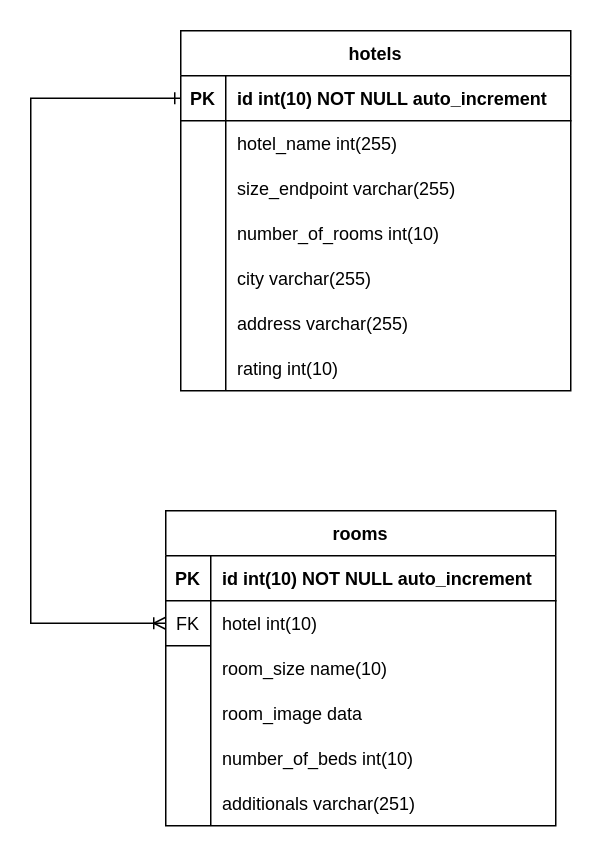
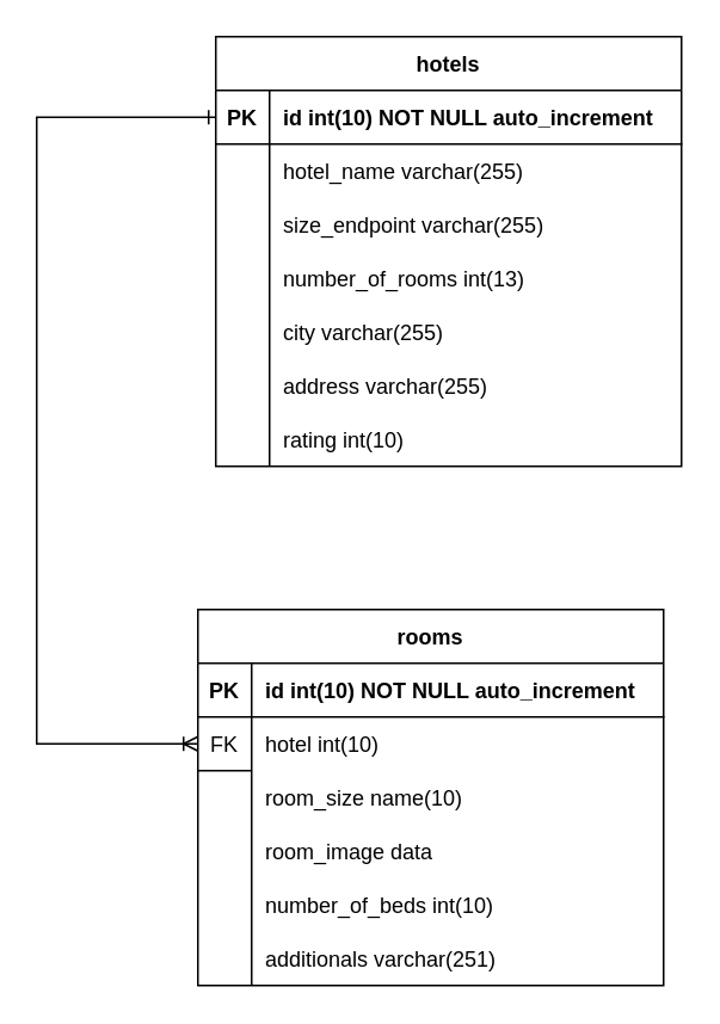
  <mxCell id="0" />
  <mxCell id="1" parent="0" />
  <mxCell id="2" value="hotels" style="shape=table;startSize=30;container=1;collapsible=1;childLayout=tableLayout;fixedRows=1;rowLines=0;fontStyle=1;align=center;resizeLast=1;" vertex="1" parent="1"><mxGeometry x="120" y="20" width="260" height="240" as="geometry"><mxRectangle x="180" y="90" width="70" height="30" as="alternateBounds" /></mxGeometry></mxCell>
  <mxCell id="3" value="" style="shape=tableRow;horizontal=0;startSize=0;swimlaneHead=0;swimlaneBody=0;fillColor=none;collapsible=0;dropTarget=0;points=[[0,0.5],[1,0.5]];portConstraint=eastwest;top=0;left=0;right=0;bottom=1;" vertex="1" parent="2"><mxGeometry y="30" width="260" height="30" as="geometry" /></mxCell>
  <mxCell id="4" value="PK" style="shape=partialRectangle;connectable=0;fillColor=none;top=0;left=0;bottom=0;right=0;fontStyle=1;overflow=hidden;" vertex="1" parent="3"><mxGeometry width="30" height="30" as="geometry"><mxRectangle width="30" height="30" as="alternateBounds" /></mxGeometry></mxCell>
  <mxCell id="5" value="id int(10) NOT NULL auto_increment" style="shape=partialRectangle;connectable=0;fillColor=none;top=0;left=0;bottom=0;right=0;align=left;spacingLeft=6;fontStyle=1;overflow=hidden;" vertex="1" parent="3"><mxGeometry x="30" width="230" height="30" as="geometry"><mxRectangle width="230" height="30" as="alternateBounds" /></mxGeometry></mxCell>
  <mxCell id="6" value="" style="shape=tableRow;horizontal=0;startSize=0;swimlaneHead=0;swimlaneBody=0;fillColor=none;collapsible=0;dropTarget=0;points=[[0,0.5],[1,0.5]];portConstraint=eastwest;top=0;left=0;right=0;bottom=0;" vertex="1" parent="2"><mxGeometry y="60" width="260" height="30" as="geometry" /></mxCell>
  <mxCell id="7" value="" style="shape=partialRectangle;connectable=0;fillColor=none;top=0;left=0;bottom=0;right=0;editable=1;overflow=hidden;" vertex="1" parent="6"><mxGeometry width="30" height="30" as="geometry"><mxRectangle width="30" height="30" as="alternateBounds" /></mxGeometry></mxCell>
- <mxCell id="8" value="hotel_name int(255)" style="shape=partialRectangle;connectable=0;fillColor=none;top=0;left=0;bottom=0;right=0;align=left;spacingLeft=6;overflow=hidden;" vertex="1" parent="6"><mxGeometry x="30" width="230" height="30" as="geometry"><mxRectangle width="230" height="30" as="alternateBounds" /></mxGeometry></mxCell>
+ <mxCell id="8" value="hotel_name varchar(255)" style="shape=partialRectangle;connectable=0;fillColor=none;top=0;left=0;bottom=0;right=0;align=left;spacingLeft=6;overflow=hidden;" vertex="1" parent="6"><mxGeometry x="30" width="230" height="30" as="geometry"><mxRectangle width="230" height="30" as="alternateBounds" /></mxGeometry></mxCell>
  <mxCell id="9" value="" style="shape=tableRow;horizontal=0;startSize=0;swimlaneHead=0;swimlaneBody=0;fillColor=none;collapsible=0;dropTarget=0;points=[[0,0.5],[1,0.5]];portConstraint=eastwest;top=0;left=0;right=0;bottom=0;" vertex="1" parent="2"><mxGeometry y="90" width="260" height="30" as="geometry" /></mxCell>
  <mxCell id="10" value="" style="shape=partialRectangle;connectable=0;fillColor=none;top=0;left=0;bottom=0;right=0;editable=1;overflow=hidden;" vertex="1" parent="9"><mxGeometry width="30" height="30" as="geometry"><mxRectangle width="30" height="30" as="alternateBounds" /></mxGeometry></mxCell>
  <mxCell id="11" value="size_endpoint varchar(255)" style="shape=partialRectangle;connectable=0;fillColor=none;top=0;left=0;bottom=0;right=0;align=left;spacingLeft=6;overflow=hidden;" vertex="1" parent="9"><mxGeometry x="30" width="230" height="30" as="geometry"><mxRectangle width="230" height="30" as="alternateBounds" /></mxGeometry></mxCell>
  <mxCell id="12" value="" style="shape=tableRow;horizontal=0;startSize=0;swimlaneHead=0;swimlaneBody=0;fillColor=none;collapsible=0;dropTarget=0;points=[[0,0.5],[1,0.5]];portConstraint=eastwest;top=0;left=0;right=0;bottom=0;" vertex="1" parent="2"><mxGeometry y="120" width="260" height="30" as="geometry" /></mxCell>
  <mxCell id="13" value="" style="shape=partialRectangle;connectable=0;fillColor=none;top=0;left=0;bottom=0;right=0;editable=1;overflow=hidden;" vertex="1" parent="12"><mxGeometry width="30" height="30" as="geometry"><mxRectangle width="30" height="30" as="alternateBounds" /></mxGeometry></mxCell>
- <mxCell id="14" value="number_of_rooms int(10)" style="shape=partialRectangle;connectable=0;fillColor=none;top=0;left=0;bottom=0;right=0;align=left;spacingLeft=6;overflow=hidden;" vertex="1" parent="12"><mxGeometry x="30" width="230" height="30" as="geometry"><mxRectangle width="230" height="30" as="alternateBounds" /></mxGeometry></mxCell>
+ <mxCell id="14" value="number_of_rooms int(13)" style="shape=partialRectangle;connectable=0;fillColor=none;top=0;left=0;bottom=0;right=0;align=left;spacingLeft=6;overflow=hidden;" vertex="1" parent="12"><mxGeometry x="30" width="230" height="30" as="geometry"><mxRectangle width="230" height="30" as="alternateBounds" /></mxGeometry></mxCell>
  <mxCell id="15" value="" style="shape=tableRow;horizontal=0;startSize=0;swimlaneHead=0;swimlaneBody=0;fillColor=none;collapsible=0;dropTarget=0;points=[[0,0.5],[1,0.5]];portConstraint=eastwest;top=0;left=0;right=0;bottom=0;swimlaneLine=1;" vertex="1" parent="2"><mxGeometry y="150" width="260" height="30" as="geometry" /></mxCell>
  <mxCell id="16" value="" style="shape=partialRectangle;connectable=0;fillColor=none;top=0;left=0;bottom=0;right=0;editable=1;overflow=hidden;" vertex="1" parent="15"><mxGeometry width="30" height="30" as="geometry"><mxRectangle width="30" height="30" as="alternateBounds" /></mxGeometry></mxCell>
  <mxCell id="17" value="city varchar(255)" style="shape=partialRectangle;connectable=0;fillColor=none;top=0;left=0;bottom=0;right=0;align=left;spacingLeft=6;overflow=hidden;" vertex="1" parent="15"><mxGeometry x="30" width="230" height="30" as="geometry"><mxRectangle width="230" height="30" as="alternateBounds" /></mxGeometry></mxCell>
  <mxCell id="18" value="" style="shape=tableRow;horizontal=0;startSize=0;swimlaneHead=0;swimlaneBody=0;fillColor=none;collapsible=0;dropTarget=0;points=[[0,0.5],[1,0.5]];portConstraint=eastwest;top=0;left=0;right=0;bottom=0;" vertex="1" parent="2"><mxGeometry y="180" width="260" height="30" as="geometry" /></mxCell>
  <mxCell id="19" value="" style="shape=partialRectangle;connectable=0;fillColor=none;top=0;left=0;bottom=0;right=0;editable=1;overflow=hidden;" vertex="1" parent="18"><mxGeometry width="30" height="30" as="geometry"><mxRectangle width="30" height="30" as="alternateBounds" /></mxGeometry></mxCell>
  <mxCell id="20" value="address varchar(255)" style="shape=partialRectangle;connectable=0;fillColor=none;top=0;left=0;bottom=0;right=0;align=left;spacingLeft=6;overflow=hidden;" vertex="1" parent="18"><mxGeometry x="30" width="230" height="30" as="geometry"><mxRectangle width="230" height="30" as="alternateBounds" /></mxGeometry></mxCell>
  <mxCell id="21" value="" style="shape=tableRow;horizontal=0;startSize=0;swimlaneHead=0;swimlaneBody=0;fillColor=none;collapsible=0;dropTarget=0;points=[[0,0.5],[1,0.5]];portConstraint=eastwest;top=0;left=0;right=0;bottom=0;" vertex="1" parent="2"><mxGeometry y="210" width="260" height="30" as="geometry" /></mxCell>
  <mxCell id="22" value="" style="shape=partialRectangle;connectable=0;fillColor=none;top=0;left=0;bottom=0;right=0;editable=1;overflow=hidden;" vertex="1" parent="21"><mxGeometry width="30" height="30" as="geometry"><mxRectangle width="30" height="30" as="alternateBounds" /></mxGeometry></mxCell>
  <mxCell id="23" value="rating int(10)" style="shape=partialRectangle;connectable=0;fillColor=none;top=0;left=0;bottom=0;right=0;align=left;spacingLeft=6;overflow=hidden;" vertex="1" parent="21"><mxGeometry x="30" width="230" height="30" as="geometry"><mxRectangle width="230" height="30" as="alternateBounds" /></mxGeometry></mxCell>
  <mxCell id="24" value="rooms" style="shape=table;startSize=30;container=1;collapsible=1;childLayout=tableLayout;fixedRows=1;rowLines=0;fontStyle=1;align=center;resizeLast=1;" vertex="1" parent="1"><mxGeometry x="110" y="340" width="260" height="210" as="geometry" /></mxCell>
  <mxCell id="25" value="" style="shape=tableRow;horizontal=0;startSize=0;swimlaneHead=0;swimlaneBody=0;fillColor=none;collapsible=0;dropTarget=0;points=[[0,0.5],[1,0.5]];portConstraint=eastwest;top=0;left=0;right=0;bottom=1;" vertex="1" parent="24"><mxGeometry y="30" width="260" height="30" as="geometry" /></mxCell>
  <mxCell id="26" value="PK" style="shape=partialRectangle;connectable=0;fillColor=none;top=0;left=0;bottom=0;right=0;fontStyle=1;overflow=hidden;" vertex="1" parent="25"><mxGeometry width="30" height="30" as="geometry"><mxRectangle width="30" height="30" as="alternateBounds" /></mxGeometry></mxCell>
  <mxCell id="27" value="id int(10) NOT NULL auto_increment" style="shape=partialRectangle;connectable=0;fillColor=none;top=0;left=0;bottom=0;right=0;align=left;spacingLeft=6;fontStyle=1;overflow=hidden;" vertex="1" parent="25"><mxGeometry x="30" width="230" height="30" as="geometry"><mxRectangle width="230" height="30" as="alternateBounds" /></mxGeometry></mxCell>
  <mxCell id="28" value="" style="shape=tableRow;horizontal=0;startSize=0;swimlaneHead=0;swimlaneBody=0;fillColor=none;collapsible=0;dropTarget=0;points=[[0,0.5],[1,0.5]];portConstraint=eastwest;top=0;left=0;right=0;bottom=0;" vertex="1" parent="24"><mxGeometry y="60" width="260" height="30" as="geometry" /></mxCell>
  <mxCell id="29" value="FK" style="shape=partialRectangle;connectable=0;fillColor=none;top=0;left=0;bottom=0;right=0;editable=1;overflow=hidden;gradientColor=none;" vertex="1" parent="28"><mxGeometry width="30" height="30" as="geometry"><mxRectangle width="30" height="30" as="alternateBounds" /></mxGeometry></mxCell>
  <mxCell id="30" value="hotel int(10)" style="shape=partialRectangle;connectable=0;fillColor=none;top=0;left=0;bottom=0;right=0;align=left;spacingLeft=6;overflow=hidden;" vertex="1" parent="28"><mxGeometry x="30" width="230" height="30" as="geometry"><mxRectangle width="230" height="30" as="alternateBounds" /></mxGeometry></mxCell>
  <mxCell id="31" value="" style="shape=tableRow;horizontal=0;startSize=0;swimlaneHead=0;swimlaneBody=0;fillColor=none;collapsible=0;dropTarget=0;points=[[0,0.5],[1,0.5]];portConstraint=eastwest;top=0;left=0;right=0;bottom=0;" vertex="1" parent="24"><mxGeometry y="90" width="260" height="30" as="geometry" /></mxCell>
  <mxCell id="32" value="" style="shape=partialRectangle;connectable=0;fillColor=none;top=0;left=0;bottom=0;right=0;editable=1;overflow=hidden;" vertex="1" parent="31"><mxGeometry width="30" height="30" as="geometry"><mxRectangle width="30" height="30" as="alternateBounds" /></mxGeometry></mxCell>
  <mxCell id="33" value="room_size name(10)" style="shape=partialRectangle;connectable=0;fillColor=none;top=0;left=0;bottom=0;right=0;align=left;spacingLeft=6;overflow=hidden;" vertex="1" parent="31"><mxGeometry x="30" width="230" height="30" as="geometry"><mxRectangle width="230" height="30" as="alternateBounds" /></mxGeometry></mxCell>
  <mxCell id="34" value="" style="shape=tableRow;horizontal=0;startSize=0;swimlaneHead=0;swimlaneBody=0;fillColor=none;collapsible=0;dropTarget=0;points=[[0,0.5],[1,0.5]];portConstraint=eastwest;top=0;left=0;right=0;bottom=0;" vertex="1" parent="24"><mxGeometry y="120" width="260" height="30" as="geometry" /></mxCell>
  <mxCell id="35" value="" style="shape=partialRectangle;connectable=0;fillColor=none;top=0;left=0;bottom=0;right=0;editable=1;overflow=hidden;" vertex="1" parent="34"><mxGeometry width="30" height="30" as="geometry"><mxRectangle width="30" height="30" as="alternateBounds" /></mxGeometry></mxCell>
  <mxCell id="36" value="room_image data" style="shape=partialRectangle;connectable=0;fillColor=none;top=0;left=0;bottom=0;right=0;align=left;spacingLeft=6;overflow=hidden;" vertex="1" parent="34"><mxGeometry x="30" width="230" height="30" as="geometry"><mxRectangle width="230" height="30" as="alternateBounds" /></mxGeometry></mxCell>
  <mxCell id="37" value="" style="shape=tableRow;horizontal=0;startSize=0;swimlaneHead=0;swimlaneBody=0;fillColor=none;collapsible=0;dropTarget=0;points=[[0,0.5],[1,0.5]];portConstraint=eastwest;top=0;left=0;right=0;bottom=0;" vertex="1" parent="24"><mxGeometry y="150" width="260" height="30" as="geometry" /></mxCell>
  <mxCell id="38" value="" style="shape=partialRectangle;connectable=0;fillColor=none;top=0;left=0;bottom=0;right=0;editable=1;overflow=hidden;" vertex="1" parent="37"><mxGeometry width="30" height="30" as="geometry"><mxRectangle width="30" height="30" as="alternateBounds" /></mxGeometry></mxCell>
  <mxCell id="39" value="number_of_beds int(10)" style="shape=partialRectangle;connectable=0;fillColor=none;top=0;left=0;bottom=0;right=0;align=left;spacingLeft=6;overflow=hidden;" vertex="1" parent="37"><mxGeometry x="30" width="230" height="30" as="geometry"><mxRectangle width="230" height="30" as="alternateBounds" /></mxGeometry></mxCell>
  <mxCell id="40" value="" style="shape=tableRow;horizontal=0;startSize=0;swimlaneHead=0;swimlaneBody=0;fillColor=none;collapsible=0;dropTarget=0;points=[[0,0.5],[1,0.5]];portConstraint=eastwest;top=0;left=0;right=0;bottom=0;" vertex="1" parent="24"><mxGeometry y="180" width="260" height="30" as="geometry" /></mxCell>
  <mxCell id="41" value="" style="shape=partialRectangle;connectable=0;fillColor=none;top=0;left=0;bottom=0;right=0;editable=1;overflow=hidden;" vertex="1" parent="40"><mxGeometry width="30" height="30" as="geometry"><mxRectangle width="30" height="30" as="alternateBounds" /></mxGeometry></mxCell>
  <mxCell id="42" value="additionals varchar(251)" style="shape=partialRectangle;connectable=0;fillColor=none;top=0;left=0;bottom=0;right=0;align=left;spacingLeft=6;overflow=hidden;" vertex="1" parent="40"><mxGeometry x="30" width="230" height="30" as="geometry"><mxRectangle width="230" height="30" as="alternateBounds" /></mxGeometry></mxCell>
  <mxCell id="43" value="" style="endArrow=none;html=1;rounded=0;" edge="1" parent="24"><mxGeometry width="50" height="50" relative="1" as="geometry"><mxPoint y="90" as="sourcePoint" /><mxPoint x="30" y="90" as="targetPoint" /></mxGeometry></mxCell>
  <mxCell id="44" style="edgeStyle=orthogonalEdgeStyle;rounded=0;orthogonalLoop=1;jettySize=auto;html=1;entryX=0;entryY=0.5;entryDx=0;entryDy=0;endArrow=ERoneToMany;endFill=0;startArrow=ERone;startFill=0;" edge="1" parent="1" source="3" target="28"><mxGeometry relative="1" as="geometry"><Array as="points"><mxPoint x="20" y="65" /><mxPoint x="20" y="415" /></Array></mxGeometry></mxCell>
